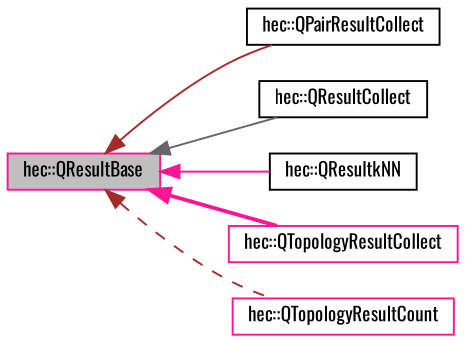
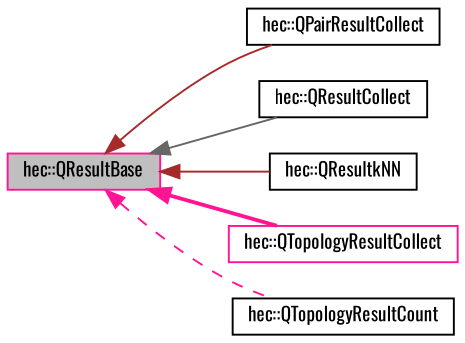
  digraph {
    fontname=Oswald
    rankdir=LR
    node [color=deeppink fontname=Oswald fontsize=10 shape=record]
    edge [color=brown dir=back fontname=Oswald fontsize=10 labelfontname=Helvetica labelfontsize=10 style=solid]
    n1 [fillcolor=grey75 fontcolor=black height=0.2 label="hec::QResultBase" style=filled width=0.4]
    n2 [color=black height=0.2 label="hec::QPairResultCollect" width=0.4]
    n3 [color=black height=0.2 label="hec::QResultCollect" width=0.4]
    n4 [color=black height=0.2 label="hec::QResultkNN" width=0.4]
    n5 [height=0.2 label="hec::QTopologyResultCollect" width=0.4]
-   n6 [height=0.2 label="hec::QTopologyResultCount" width=0.4]
+   n6 [color=black height=0.2 label="hec::QTopologyResultCount" width=0.4]
    n1 -> n2
    n1 -> n3 [color=gray40]
-   n1 -> n4 [color=deeppink]
+   n1 -> n4
    n1 -> n5 [color=deeppink style=bold]
-   n1 -> n6 [style=dashed]
+   n1 -> n6 [color=deeppink style=dashed]
  }
